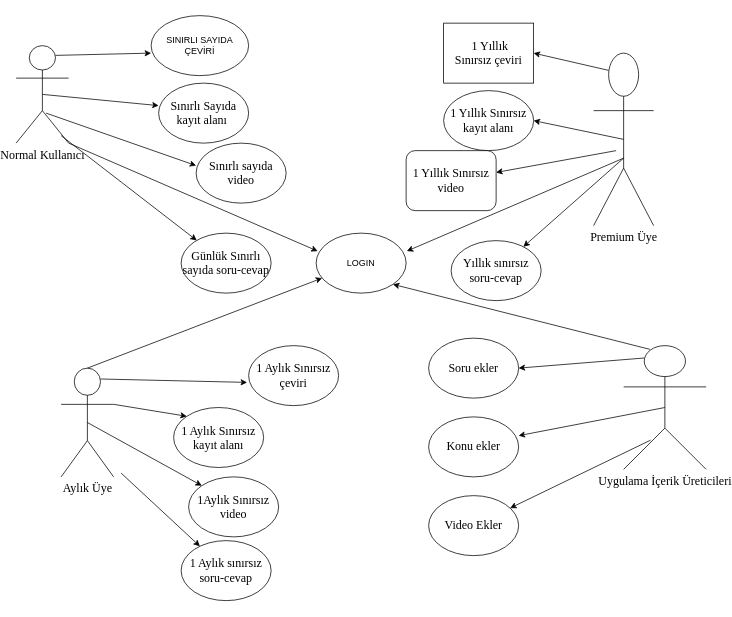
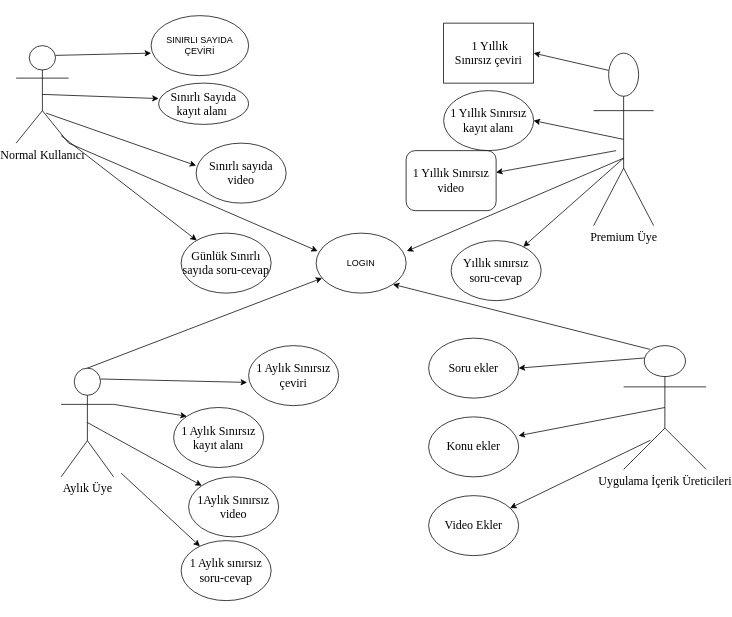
  <mxCell id="0" />
  <mxCell id="1" parent="0" />
  <mxCell id="2" value="&lt;span style=&quot;font-size: 12.0pt ; line-height: 115% ; font-family: &amp;#34;times new roman&amp;#34; , &amp;#34;serif&amp;#34;&quot;&gt;Normal Kullanıcı&lt;/span&gt;" style="shape=umlActor;verticalLabelPosition=bottom;verticalAlign=top;html=1;outlineConnect=0;" vertex="1" parent="1"><mxGeometry x="20" y="60" width="70" height="130" as="geometry" /></mxCell>
  <mxCell id="3" value="&lt;span style=&quot;font-size: 12.0pt ; line-height: 115% ; font-family: &amp;#34;times new roman&amp;#34; , &amp;#34;serif&amp;#34;&quot;&gt;Aylık Üye&lt;/span&gt;" style="shape=umlActor;verticalLabelPosition=bottom;verticalAlign=top;html=1;outlineConnect=0;" vertex="1" parent="1"><mxGeometry x="80" y="490" width="70" height="145" as="geometry" /></mxCell>
  <mxCell id="4" value="&lt;span style=&quot;font-size: 12.0pt ; line-height: 115% ; font-family: &amp;#34;times new roman&amp;#34; , &amp;#34;serif&amp;#34;&quot;&gt;Premium Üye&lt;/span&gt;" style="shape=umlActor;verticalLabelPosition=bottom;verticalAlign=top;html=1;outlineConnect=0;" vertex="1" parent="1"><mxGeometry x="790" y="70" width="80" height="230" as="geometry" /></mxCell>
  <mxCell id="5" value="&lt;span style=&quot;font-size: 12.0pt ; line-height: 115% ; font-family: &amp;#34;times new roman&amp;#34; , &amp;#34;serif&amp;#34;&quot;&gt;Uygulama İçerik Üreticileri&lt;/span&gt;" style="shape=umlActor;verticalLabelPosition=bottom;verticalAlign=top;html=1;outlineConnect=0;" vertex="1" parent="1"><mxGeometry x="830" y="460" width="110" height="165" as="geometry" /></mxCell>
  <mxCell id="6" value="SINIRLI SAYIDA ÇEVİRİ" style="ellipse;whiteSpace=wrap;html=1;" vertex="1" parent="1"><mxGeometry x="200" width="130" height="80" as="geometry" y="20" /></mxCell>
- <mxCell id="7" value="&lt;span style=&quot;font-size: 12.0pt ; line-height: 115% ; font-family: &amp;#34;times new roman&amp;#34; , &amp;#34;serif&amp;#34;&quot;&gt;Sınırlı Sayıda kayıt alanı&amp;nbsp;&lt;/span&gt;" style="ellipse;whiteSpace=wrap;html=1;" vertex="1" parent="1"><mxGeometry x="210" y="110" width="120" height="80" as="geometry" /></mxCell>
+ <mxCell id="7" value="&lt;span style=&quot;font-size: 12.0pt ; line-height: 115% ; font-family: &amp;#34;times new roman&amp;#34; , &amp;#34;serif&amp;#34;&quot;&gt;Sınırlı Sayıda kayıt alanı&amp;nbsp;&lt;/span&gt;" style="ellipse;whiteSpace=wrap;html=1;" vertex="1" parent="1"><mxGeometry x="210" y="110" width="120" height="55" as="geometry" /></mxCell>
  <mxCell id="8" value="&lt;span style=&quot;font-size: 12.0pt ; line-height: 115% ; font-family: &amp;#34;times new roman&amp;#34; , &amp;#34;serif&amp;#34;&quot;&gt;Sınırlı sayıda video&lt;/span&gt;" style="ellipse;whiteSpace=wrap;html=1;" vertex="1" parent="1"><mxGeometry x="260" y="190" width="120" height="80" as="geometry" /></mxCell>
  <mxCell id="9" value="&lt;p class=&quot;MsoNormal&quot;&gt;&lt;span style=&quot;font-size: 12.0pt ; line-height: 115% ; font-family: &amp;#34;times new roman&amp;#34; , &amp;#34;serif&amp;#34;&quot;&gt;Günlük Sınırlı sayıda soru-cevap&lt;/span&gt;&lt;/p&gt;" style="ellipse;whiteSpace=wrap;html=1;" vertex="1" parent="1"><mxGeometry x="240" y="310" width="120" height="80" as="geometry" /></mxCell>
  <mxCell id="10" value="" style="endArrow=classic;html=1;entryX=0;entryY=0.625;entryDx=0;entryDy=0;entryPerimeter=0;exitX=0.75;exitY=0.1;exitDx=0;exitDy=0;exitPerimeter=0;" edge="1" parent="1" source="2" target="6"><mxGeometry width="50" height="50" relative="1" as="geometry"><mxPoint x="90" y="130" as="sourcePoint" /><mxPoint x="140" y="80" as="targetPoint" /></mxGeometry></mxCell>
  <mxCell id="11" value="" style="endArrow=classic;html=1;entryX=0;entryY=0.375;entryDx=0;entryDy=0;entryPerimeter=0;exitX=0.5;exitY=0.5;exitDx=0;exitDy=0;exitPerimeter=0;" edge="1" parent="1" source="2" target="7"><mxGeometry width="50" height="50" relative="1" as="geometry"><mxPoint x="140" y="185" as="sourcePoint" /><mxPoint x="190" y="135" as="targetPoint" /></mxGeometry></mxCell>
  <mxCell id="12" value="" style="endArrow=classic;html=1;" edge="1" parent="1" target="9"><mxGeometry width="50" height="50" relative="1" as="geometry"><mxPoint x="80" y="180" as="sourcePoint" /><mxPoint x="216.5" y="266.85" as="targetPoint" /></mxGeometry></mxCell>
  <mxCell id="13" value="&lt;span style=&quot;font-size: 12.0pt ; line-height: 115% ; font-family: &amp;#34;times new roman&amp;#34; , &amp;#34;serif&amp;#34;&quot;&gt;1 Aylık Sınırsız çeviri&lt;/span&gt;" style="ellipse;whiteSpace=wrap;html=1;" vertex="1" parent="1"><mxGeometry x="330" y="460" width="120" height="80" as="geometry" /></mxCell>
  <mxCell id="14" value="&lt;span style=&quot;font-size: 12.0pt ; line-height: 115% ; font-family: &amp;#34;times new roman&amp;#34; , &amp;#34;serif&amp;#34;&quot;&gt;1 Aylık Sınırsız kayıt alanı&lt;/span&gt;" style="ellipse;whiteSpace=wrap;html=1;" vertex="1" parent="1"><mxGeometry x="230" y="542.5" width="120" height="80" as="geometry" /></mxCell>
  <mxCell id="15" value="&lt;span style=&quot;font-size: 12.0pt ; line-height: 115% ; font-family: &amp;#34;times new roman&amp;#34; , &amp;#34;serif&amp;#34;&quot;&gt;1Aylık Sınırsız video&lt;/span&gt;" style="ellipse;whiteSpace=wrap;html=1;" vertex="1" parent="1"><mxGeometry x="250" y="635" width="120" height="80" as="geometry" /></mxCell>
  <mxCell id="16" value="&lt;p class=&quot;MsoNormal&quot;&gt;&lt;span style=&quot;font-size: 12.0pt ; line-height: 115% ; font-family: &amp;#34;times new roman&amp;#34; , &amp;#34;serif&amp;#34;&quot;&gt;1 Aylık sınırsız soru-cevap&lt;/span&gt;&lt;/p&gt;" style="ellipse;whiteSpace=wrap;html=1;" vertex="1" parent="1"><mxGeometry x="240" y="720" width="120" height="80" as="geometry" /></mxCell>
  <mxCell id="17" value="" style="endArrow=classic;html=1;exitX=0.75;exitY=0.1;exitDx=0;exitDy=0;exitPerimeter=0;entryX=-0.017;entryY=0.613;entryDx=0;entryDy=0;entryPerimeter=0;" edge="1" parent="1" source="3" target="13"><mxGeometry width="50" height="50" relative="1" as="geometry"><mxPoint x="140" y="530" as="sourcePoint" /><mxPoint x="210" y="490" as="targetPoint" /></mxGeometry></mxCell>
  <mxCell id="18" value="" style="endArrow=classic;html=1;entryX=0;entryY=0;entryDx=0;entryDy=0;exitX=1;exitY=0.333;exitDx=0;exitDy=0;exitPerimeter=0;" edge="1" parent="1" source="3" target="14"><mxGeometry width="50" height="50" relative="1" as="geometry"><mxPoint x="150" y="540" as="sourcePoint" /><mxPoint x="220" y="500" as="targetPoint" /></mxGeometry></mxCell>
  <mxCell id="19" value="" style="endArrow=classic;html=1;exitX=0.5;exitY=0.5;exitDx=0;exitDy=0;exitPerimeter=0;entryX=0;entryY=0;entryDx=0;entryDy=0;" edge="1" parent="1" source="3" target="15"><mxGeometry width="50" height="50" relative="1" as="geometry"><mxPoint x="140" y="622.5" as="sourcePoint" /><mxPoint x="210" y="582.5" as="targetPoint" /></mxGeometry></mxCell>
  <mxCell id="20" value="" style="endArrow=classic;html=1;" edge="1" parent="1" target="16"><mxGeometry width="50" height="50" relative="1" as="geometry"><mxPoint x="160" y="630" as="sourcePoint" /><mxPoint x="237.574" y="674.216" as="targetPoint" /></mxGeometry></mxCell>
  <mxCell id="21" value="&lt;span style=&quot;font-size: 12.0pt ; line-height: 115% ; font-family: &amp;#34;times new roman&amp;#34; , &amp;#34;serif&amp;#34;&quot;&gt;&amp;nbsp;1 Yıllık&lt;br/&gt;Sınırsız çeviri&lt;/span&gt;" style="whiteSpace=wrap;html=1;rounded=0;" vertex="1" parent="1"><mxGeometry x="590" y="30" width="120" height="80" as="geometry" /></mxCell>
  <mxCell id="22" value="&lt;span style=&quot;font-size: 12.0pt ; line-height: 115% ; font-family: &amp;#34;times new roman&amp;#34; , &amp;#34;serif&amp;#34;&quot;&gt;1 Yıllık Sınırsız kayıt alanı&lt;/span&gt;" style="ellipse;whiteSpace=wrap;html=1;" vertex="1" parent="1"><mxGeometry x="590" y="120" width="120" height="80" as="geometry" /></mxCell>
  <mxCell id="23" value="&lt;span style=&quot;font-size: 12.0pt ; line-height: 115% ; font-family: &amp;#34;times new roman&amp;#34; , &amp;#34;serif&amp;#34;&quot;&gt;1 Yıllık Sınırsız video&lt;/span&gt;" style="whiteSpace=wrap;html=1;rounded=1;" vertex="1" parent="1"><mxGeometry x="540" y="200" width="120" height="80" as="geometry" /></mxCell>
  <mxCell id="24" value="&lt;p class=&quot;MsoNormal&quot;&gt;&lt;span style=&quot;font-size: 12.0pt ; line-height: 115% ; font-family: &amp;#34;times new roman&amp;#34; , &amp;#34;serif&amp;#34;&quot;&gt;Yıllık sınırsız soru-cevap&lt;/span&gt;&lt;/p&gt;" style="ellipse;whiteSpace=wrap;html=1;" vertex="1" parent="1"><mxGeometry x="600" y="320" width="120" height="80" as="geometry" /></mxCell>
  <mxCell id="25" value="" style="endArrow=classic;html=1;entryX=1;entryY=0.5;entryDx=0;entryDy=0;exitX=0.25;exitY=0.1;exitDx=0;exitDy=0;exitPerimeter=0;" edge="1" parent="1" source="4" target="21"><mxGeometry width="50" height="50" relative="1" as="geometry"><mxPoint x="720" y="120" as="sourcePoint" /><mxPoint x="770" y="70" as="targetPoint" /></mxGeometry></mxCell>
  <mxCell id="26" value="" style="endArrow=classic;html=1;entryX=1;entryY=0.5;entryDx=0;entryDy=0;exitX=0.5;exitY=0.5;exitDx=0;exitDy=0;exitPerimeter=0;" edge="1" parent="1" source="4" target="22"><mxGeometry width="50" height="50" relative="1" as="geometry"><mxPoint x="790" y="185" as="sourcePoint" /><mxPoint x="730" y="136.67" as="targetPoint" /></mxGeometry></mxCell>
  <mxCell id="27" value="" style="endArrow=classic;html=1;" edge="1" parent="1" target="23"><mxGeometry width="50" height="50" relative="1" as="geometry"><mxPoint x="820" y="200.003" as="sourcePoint" /><mxPoint x="720" y="170" as="targetPoint" /></mxGeometry></mxCell>
  <mxCell id="28" value="" style="endArrow=classic;html=1;" edge="1" parent="1" target="24"><mxGeometry width="50" height="50" relative="1" as="geometry"><mxPoint x="830" y="210.003" as="sourcePoint" /><mxPoint x="713.22" y="251.529" as="targetPoint" /></mxGeometry></mxCell>
  <mxCell id="29" value="&lt;span style=&quot;font-size: 12.0pt ; line-height: 115% ; font-family: &amp;#34;times new roman&amp;#34; , &amp;#34;serif&amp;#34;&quot;&gt;Soru ekler&lt;/span&gt;" style="ellipse;whiteSpace=wrap;html=1;" vertex="1" parent="1"><mxGeometry x="570" y="450" width="120" height="80" as="geometry" /></mxCell>
  <mxCell id="30" value="&lt;span style=&quot;font-size: 12.0pt ; line-height: 115% ; font-family: &amp;#34;times new roman&amp;#34; , &amp;#34;serif&amp;#34;&quot;&gt;Konu ekler&lt;/span&gt;" style="ellipse;whiteSpace=wrap;html=1;" vertex="1" parent="1"><mxGeometry x="570" y="555" width="120" height="80" as="geometry" /></mxCell>
  <mxCell id="31" value="&lt;span style=&quot;font-size: 12.0pt ; line-height: 115% ; font-family: &amp;#34;times new roman&amp;#34; , &amp;#34;serif&amp;#34;&quot;&gt;Video Ekler&lt;/span&gt;" style="ellipse;whiteSpace=wrap;html=1;" vertex="1" parent="1"><mxGeometry x="570" y="660" width="120" height="80" as="geometry" /></mxCell>
  <mxCell id="32" value="" style="endArrow=classic;html=1;entryX=1;entryY=0.5;entryDx=0;entryDy=0;exitX=0.25;exitY=0.1;exitDx=0;exitDy=0;exitPerimeter=0;" edge="1" parent="1" source="5" target="29"><mxGeometry width="50" height="50" relative="1" as="geometry"><mxPoint x="750" y="550" as="sourcePoint" /><mxPoint x="800" y="500" as="targetPoint" /></mxGeometry></mxCell>
  <mxCell id="33" value="" style="endArrow=classic;html=1;entryX=1;entryY=0.313;entryDx=0;entryDy=0;exitX=0.5;exitY=0.5;exitDx=0;exitDy=0;exitPerimeter=0;entryPerimeter=0;" edge="1" parent="1" source="5" target="30"><mxGeometry width="50" height="50" relative="1" as="geometry"><mxPoint x="852.5" y="569.5" as="sourcePoint" /><mxPoint x="700" y="542.5" as="targetPoint" /></mxGeometry></mxCell>
  <mxCell id="34" value="" style="endArrow=classic;html=1;exitX=0.327;exitY=0.764;exitDx=0;exitDy=0;exitPerimeter=0;" edge="1" parent="1" source="5" target="31"><mxGeometry width="50" height="50" relative="1" as="geometry"><mxPoint x="862.5" y="579.5" as="sourcePoint" /><mxPoint x="700" y="590.04" as="targetPoint" /></mxGeometry></mxCell>
  <mxCell id="35" value="" style="endArrow=classic;html=1;entryX=0;entryY=0.375;entryDx=0;entryDy=0;entryPerimeter=0;" edge="1" parent="1" target="8"><mxGeometry width="50" height="50" relative="1" as="geometry"><mxPoint x="60" y="150" as="sourcePoint" /><mxPoint x="200" y="157.5" as="targetPoint" /></mxGeometry></mxCell>
  <mxCell id="36" value="LOGIN&lt;br&gt;" style="ellipse;whiteSpace=wrap;html=1;" vertex="1" parent="1"><mxGeometry x="420" y="310" width="120" height="80" as="geometry" /></mxCell>
  <mxCell id="37" value="" style="endArrow=classic;html=1;entryX=0.017;entryY=0.3;entryDx=0;entryDy=0;entryPerimeter=0;" edge="1" parent="1" target="36"><mxGeometry width="50" height="50" relative="1" as="geometry"><mxPoint x="90" y="190" as="sourcePoint" /><mxPoint x="150" y="180" as="targetPoint" /></mxGeometry></mxCell>
  <mxCell id="38" value="" style="endArrow=classic;html=1;entryX=1.008;entryY=0.3;entryDx=0;entryDy=0;entryPerimeter=0;" edge="1" parent="1" target="36"><mxGeometry width="50" height="50" relative="1" as="geometry"><mxPoint x="830" y="210.003" as="sourcePoint" /><mxPoint x="713.22" y="251.529" as="targetPoint" /></mxGeometry></mxCell>
  <mxCell id="39" value="" style="endArrow=classic;html=1;exitX=0.5;exitY=0;exitDx=0;exitDy=0;exitPerimeter=0;" edge="1" parent="1" source="3" target="36"><mxGeometry width="50" height="50" relative="1" as="geometry"><mxPoint x="160" y="510" as="sourcePoint" /><mxPoint x="210" y="460" as="targetPoint" /></mxGeometry></mxCell>
  <mxCell id="40" value="" style="endArrow=classic;html=1;entryX=1;entryY=1;entryDx=0;entryDy=0;exitX=0.318;exitY=0.03;exitDx=0;exitDy=0;exitPerimeter=0;" edge="1" parent="1" source="5" target="36"><mxGeometry width="50" height="50" relative="1" as="geometry"><mxPoint x="820" y="470" as="sourcePoint" /><mxPoint x="870" y="420" as="targetPoint" /></mxGeometry></mxCell>
